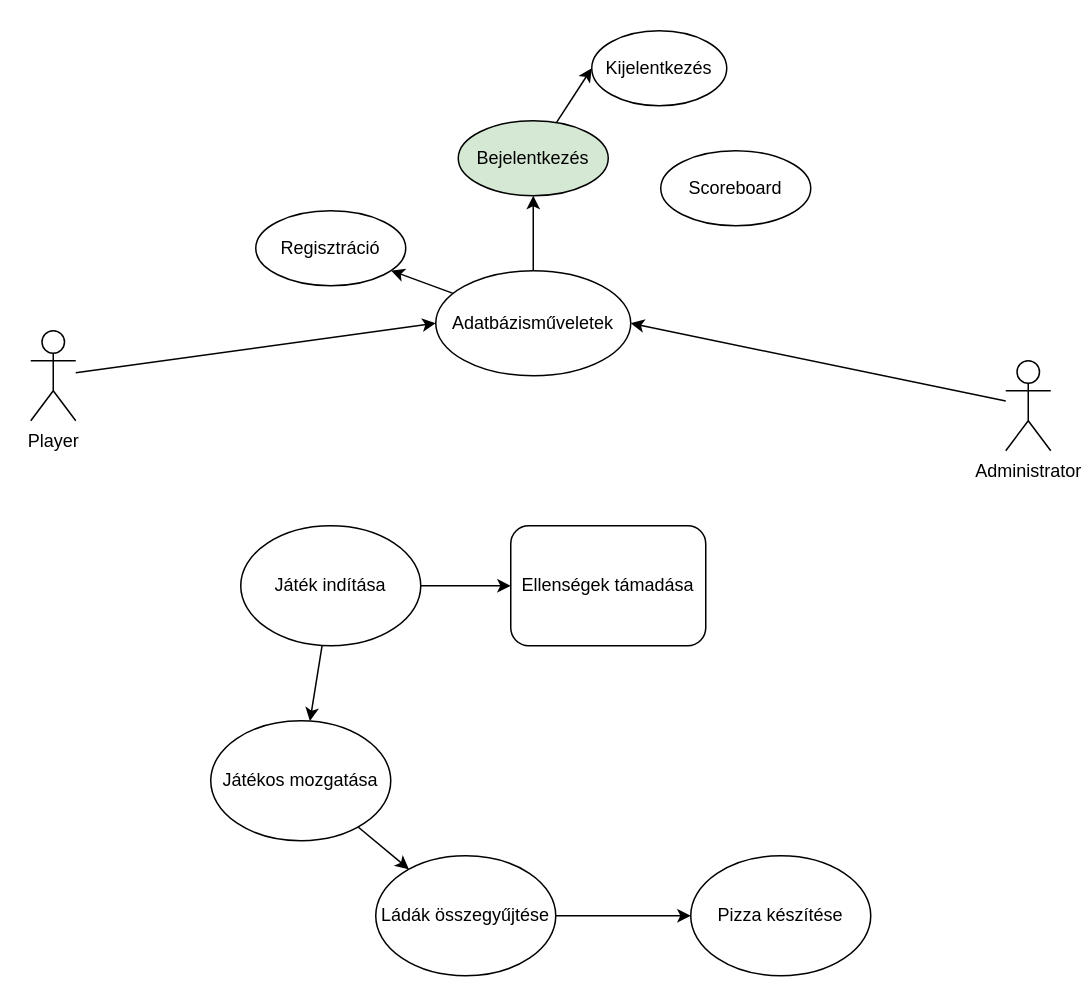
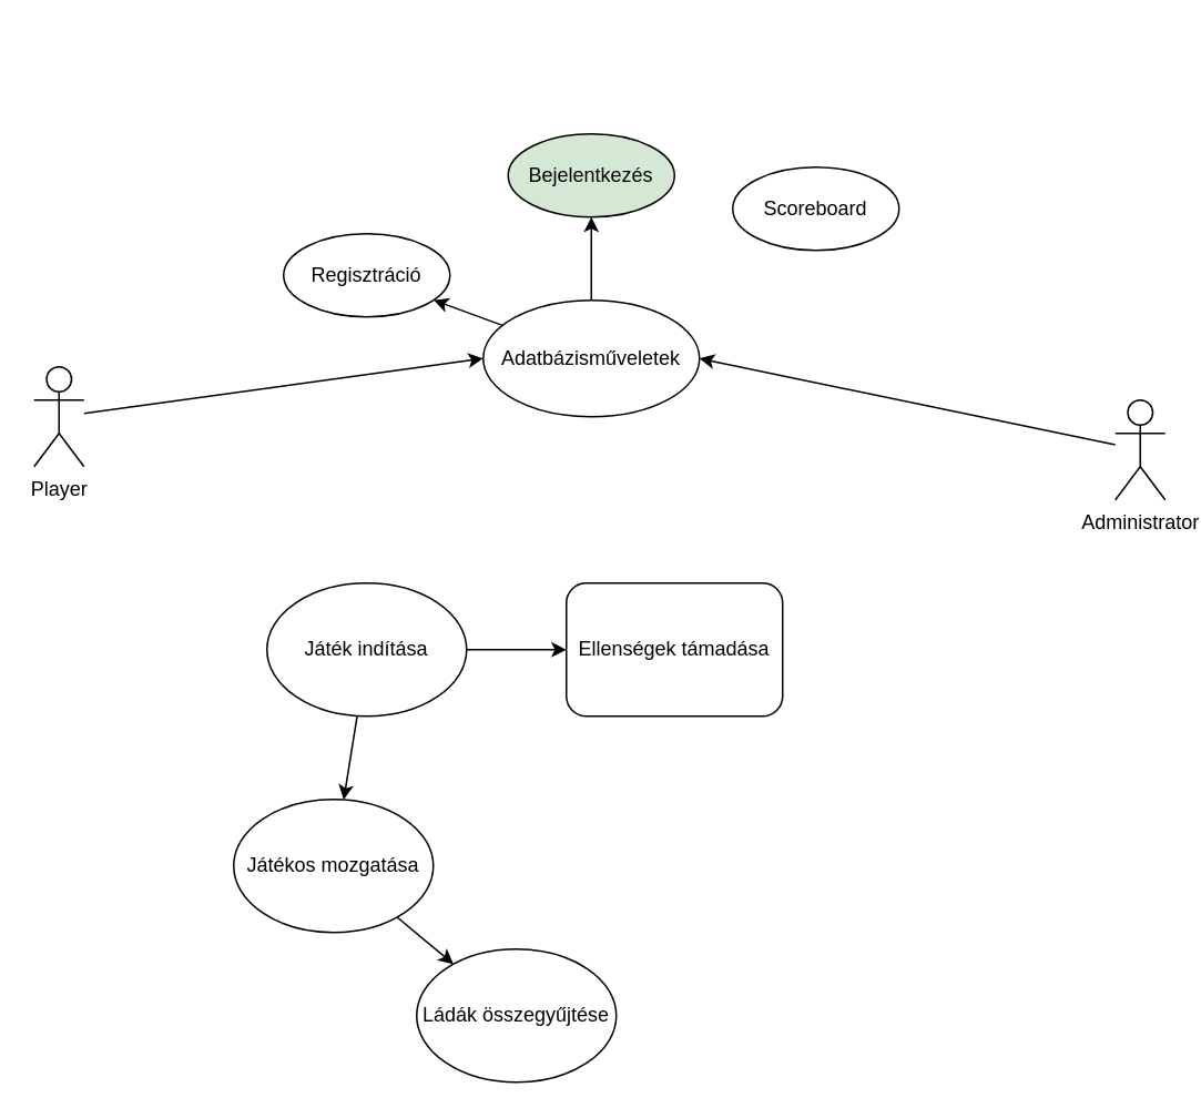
  <mxCell id="0" />
  <mxCell id="1" parent="0" />
  <mxCell id="2" style="rounded=0;orthogonalLoop=1;jettySize=auto;html=1;entryX=0;entryY=0.5;entryDx=0;entryDy=0;" edge="1" parent="1" source="3" target="8"><mxGeometry relative="1" as="geometry" /></mxCell>
  <mxCell id="3" value="Player" style="shape=umlActor;verticalLabelPosition=bottom;verticalAlign=top;html=1;outlineConnect=0;" vertex="1" parent="1"><mxGeometry x="20" y="220" width="30" height="60" as="geometry" /></mxCell>
  <mxCell id="4" style="rounded=0;orthogonalLoop=1;jettySize=auto;html=1;" edge="1" parent="1" source="5"><mxGeometry relative="1" as="geometry"><mxPoint x="420" y="215" as="targetPoint" /></mxGeometry></mxCell>
  <mxCell id="5" value="Administrator" style="shape=umlActor;verticalLabelPosition=bottom;verticalAlign=top;html=1;outlineConnect=0;" vertex="1" parent="1"><mxGeometry x="670" y="240" width="30" height="60" as="geometry" /></mxCell>
  <mxCell id="6" style="rounded=0;orthogonalLoop=1;jettySize=auto;html=1;" edge="1" parent="1" source="8" target="9"><mxGeometry relative="1" as="geometry" /></mxCell>
  <mxCell id="7" style="rounded=0;orthogonalLoop=1;jettySize=auto;html=1;" edge="1" parent="1" source="8" target="11"><mxGeometry relative="1" as="geometry" /></mxCell>
  <mxCell id="8" value="Adatbázisműveletek" style="ellipse;whiteSpace=wrap;html=1;" vertex="1" parent="1"><mxGeometry x="290" y="180" width="130" height="70" as="geometry" /></mxCell>
  <mxCell id="9" value="Regisztráció" style="ellipse;whiteSpace=wrap;html=1;" vertex="1" parent="1"><mxGeometry x="170" y="140" width="100" height="50" as="geometry" /></mxCell>
- <mxCell id="10" style="rounded=0;orthogonalLoop=1;jettySize=auto;html=1;entryX=0;entryY=0.5;entryDx=0;entryDy=0;" edge="1" parent="1" source="11" target="20"><mxGeometry relative="1" as="geometry" /></mxCell>
  <mxCell id="11" value="Bejelentkezés" style="ellipse;whiteSpace=wrap;html=1;fillColor=#d5e8d4;" vertex="1" parent="1"><mxGeometry x="305" y="80" width="100" height="50" as="geometry" /></mxCell>
  <mxCell id="12" value="Scoreboard" style="ellipse;whiteSpace=wrap;html=1;" vertex="1" parent="1"><mxGeometry x="440" y="100" width="100" height="50" as="geometry" /></mxCell>
  <mxCell id="13" style="rounded=0;orthogonalLoop=1;jettySize=auto;html=1;" edge="1" parent="1" source="15" target="17"><mxGeometry relative="1" as="geometry" /></mxCell>
  <mxCell id="14" style="rounded=0;orthogonalLoop=1;jettySize=auto;html=1;" edge="1" parent="1" source="15" target="18"><mxGeometry relative="1" as="geometry" /></mxCell>
  <mxCell id="15" value="Játék indítása" style="ellipse;whiteSpace=wrap;html=1;" vertex="1" parent="1"><mxGeometry x="160" y="350" width="120" height="80" as="geometry" /></mxCell>
  <mxCell id="16" style="rounded=0;orthogonalLoop=1;jettySize=auto;html=1;" edge="1" parent="1" source="17" target="22"><mxGeometry relative="1" as="geometry" /></mxCell>
  <mxCell id="17" value="Játékos mozgatása" style="ellipse;whiteSpace=wrap;html=1;" vertex="1" parent="1"><mxGeometry x="140" y="480" width="120" height="80" as="geometry" /></mxCell>
  <mxCell id="18" value="Ellenségek támadása" style="whiteSpace=wrap;html=1;rounded=1;" vertex="1" parent="1"><mxGeometry x="340" y="350" width="130" height="80" as="geometry" /></mxCell>
- <mxCell id="19" value="Pizza készítése" style="ellipse;whiteSpace=wrap;html=1;" vertex="1" parent="1"><mxGeometry x="460" y="570" width="120" height="80" as="geometry" /></mxCell>
- <mxCell id="20" value="Kijelentkezés" style="ellipse;whiteSpace=wrap;html=1;" vertex="1" parent="1"><mxGeometry x="394" y="20" width="90" height="50" as="geometry" /></mxCell>
- <mxCell id="21" style="edgeStyle=orthogonalEdgeStyle;rounded=0;orthogonalLoop=1;jettySize=auto;html=1;" edge="1" parent="1" source="22" target="19"><mxGeometry relative="1" as="geometry" /></mxCell>
  <mxCell id="22" value="Ládák összegyűjtése" style="ellipse;whiteSpace=wrap;html=1;" vertex="1" parent="1"><mxGeometry x="250" y="570" width="120" height="80" as="geometry" /></mxCell>
